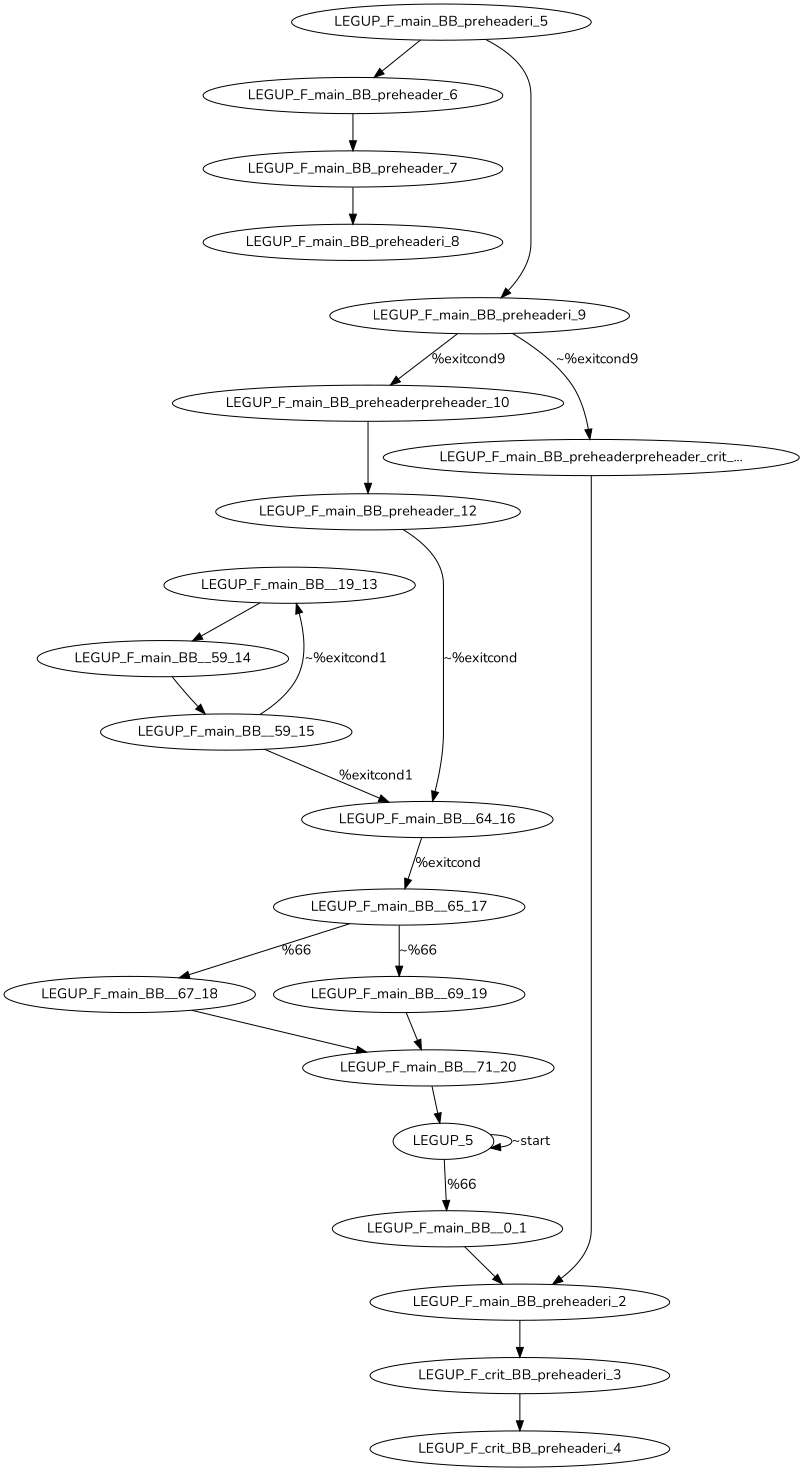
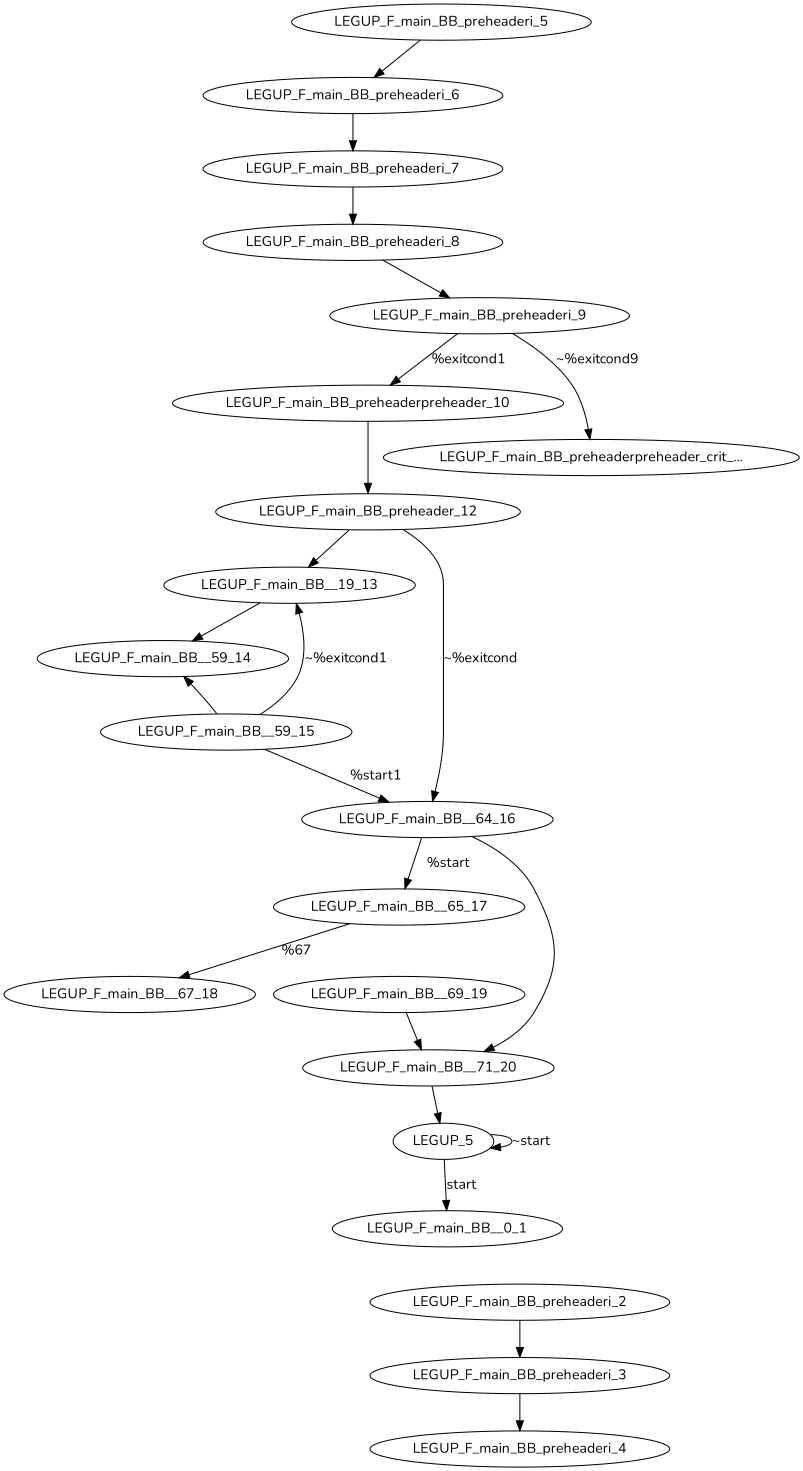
  digraph {
    fontname=Nunito
    node [fontname=Nunito]
    edge [fontname=Nunito]
    n1 [label=LEGUP_F_main_BB__0_1]
    n2 [label=LEGUP_F_main_BB_preheaderi_2]
-   n3 [label=LEGUP_F_crit_BB_preheaderi_3]
+   n3 [label=LEGUP_F_main_BB_preheaderi_3]
    n4 [label=LEGUP_5]
-   n5 [label=LEGUP_F_crit_BB_preheaderi_4]
+   n5 [label=LEGUP_F_main_BB_preheaderi_4]
    n6 [label=LEGUP_F_main_BB_preheaderi_5]
-   n7 [label=LEGUP_F_main_BB_preheader_6]
-   n8 [label=LEGUP_F_main_BB_preheader_7]
+   n7 [label=LEGUP_F_main_BB_preheaderi_6]
+   n8 [label=LEGUP_F_main_BB_preheaderi_7]
    n9 [label=LEGUP_F_main_BB_preheaderi_8]
    n10 [label=LEGUP_F_main_BB_preheaderi_9]
    n11 [label=LEGUP_F_main_BB_preheaderpreheader_10]
    n12 [label="LEGUP_F_main_BB_preheaderpreheader_crit_..."]
    n13 [label=LEGUP_F_main_BB_preheader_12]
    n14 [label=LEGUP_F_main_BB__19_13]
    n15 [label=LEGUP_F_main_BB__64_16]
    n16 [label=LEGUP_F_main_BB__59_14]
    n17 [label=LEGUP_F_main_BB__59_15]
    n18 [label=LEGUP_F_main_BB__65_17]
    n19 [label=LEGUP_F_main_BB__67_18]
    n20 [label=LEGUP_F_main_BB__69_19]
    n21 [label=LEGUP_F_main_BB__71_20]
-   n1 -> n2
    n2 -> n3
    n3 -> n5
-   n4 -> n1 [label="%66"]
+   n4 -> n1 [label=start]
    n4 -> n4 [label="~start"]
    n6 -> n7
    n7 -> n8
    n8 -> n9
-   n6 -> n10
-   n10 -> n11 [label="%exitcond9"]
+   n9 -> n10
+   n10 -> n11 [label="%exitcond1"]
    n10 -> n12 [label="~%exitcond9"]
    n11 -> n13
-   n12 -> n2
+   n13 -> n14
    n13 -> n15 [label="~%exitcond"]
    n14 -> n16
-   n15 -> n18 [label="%exitcond"]
-   n16 -> n17
+   n15 -> n18 [label="%start"]
+   n17 -> n16
    n17 -> n14 [label="~%exitcond1"]
-   n17 -> n15 [label="%exitcond1"]
-   n18 -> n19 [label="%66"]
-   n18 -> n20 [label="~%66"]
-   n19 -> n21
+   n17 -> n15 [label="%start1"]
+   n18 -> n19 [label="%67"]
+   n15 -> n21
    n20 -> n21
    n21 -> n4
  }
